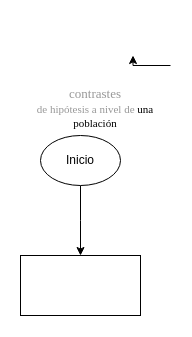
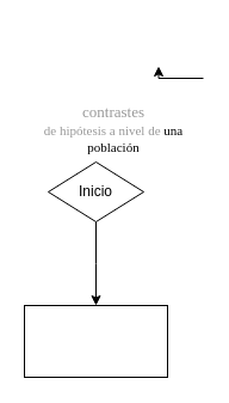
  <mxCell id="0" />
  <mxCell id="1" parent="0" />
  <mxCell id="2" value="" style="rounded=0;whiteSpace=wrap;html=1;" vertex="1" parent="1"><mxGeometry x="20" y="220" width="120" height="60" as="geometry" /></mxCell>
  <mxCell id="3" style="edgeStyle=orthogonalEdgeStyle;rounded=0;orthogonalLoop=1;jettySize=auto;html=1;exitX=0.5;exitY=1;exitDx=0;exitDy=0;" edge="1" parent="1" source="4"><mxGeometry relative="1" as="geometry"><mxPoint x="80" y="220" as="targetPoint" /></mxGeometry></mxCell>
- <mxCell id="4" value="Inicio" style="ellipse;whiteSpace=wrap;html=1;" vertex="1" parent="1"><mxGeometry x="40" y="100" width="80" height="50" as="geometry" /></mxCell>
+ <mxCell id="4" value="Inicio" style="rhombus;whiteSpace=wrap;html=1;" vertex="1" parent="1"><mxGeometry x="40" y="100" width="80" height="50" as="geometry" /></mxCell>
  <mxCell id="5" value="&lt;br&gt;&lt;br&gt;&lt;br&gt;&lt;br&gt;&lt;br&gt;&lt;br&gt;&lt;span style=&quot;font-family: &amp;#34;calibri&amp;#34; ; color: rgb(152 , 152 , 152)&quot;&gt;&lt;font style=&quot;font-size: 13px&quot;&gt;contrastes&lt;/font&gt;&lt;br&gt;&lt;font style=&quot;font-size: 11px&quot;&gt;de hipótesis a nivel de &lt;/font&gt;&lt;/span&gt;&lt;span style=&quot;font-family: &amp;#34;calibri&amp;#34; ; font-size: 11px&quot;&gt;&lt;font style=&quot;font-size: 11px&quot;&gt;una población&lt;/font&gt;&lt;/span&gt;" style="text;html=1;strokeColor=none;fillColor=none;align=center;verticalAlign=middle;whiteSpace=wrap;rounded=0;" vertex="1" parent="1"><mxGeometry x="20" y="20" width="150" height="20" as="geometry" /></mxCell>
  <mxCell id="6" style="edgeStyle=orthogonalEdgeStyle;rounded=0;orthogonalLoop=1;jettySize=auto;html=1;exitX=1;exitY=0.5;exitDx=0;exitDy=0;entryX=0.75;entryY=0;entryDx=0;entryDy=0;" edge="1" parent="1" source="5" target="5"><mxGeometry relative="1" as="geometry" /></mxCell>
